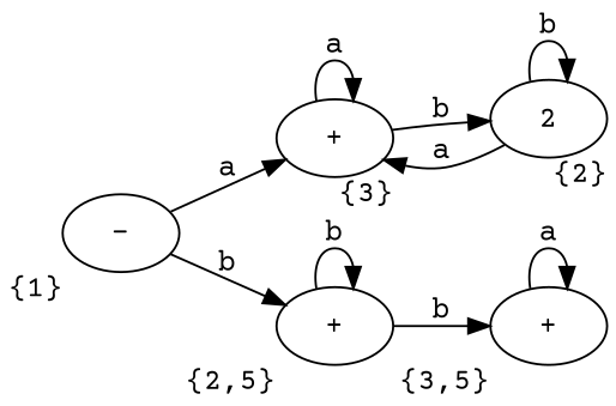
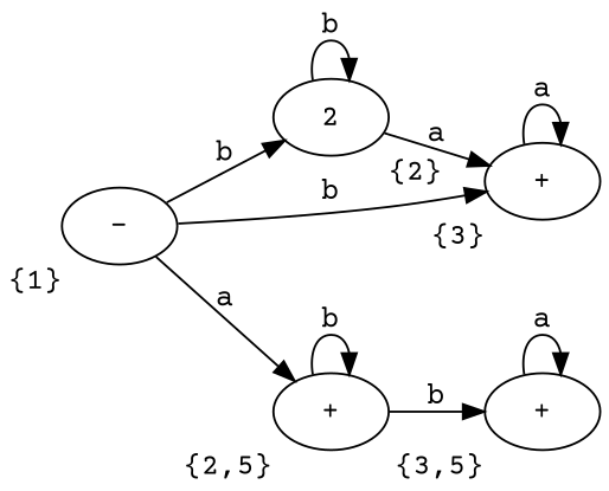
  digraph {
    fontname="Courier Prime"
    rankdir=LR
    node [fontname="Courier Prime"]
    edge [fontname="Courier Prime"]
    n1 [label="-" xlabel="{1}"]
    n2 [label="+" xlabel="{3}"]
    n3 [label="+" xlabel="{2,5}"]
    2 [xlabel="{2}"]
    n5 [label="+" xlabel="{3,5}"]
-   n1 -> n2 [label=a]
-   n1 -> n3 [label=b]
+   n1 -> n2 [label=b]
+   n1 -> n3 [label=a]
    n2 -> n2 [label=a]
-   n2 -> 2 [label=b]
+   n1 -> 2 [label=b]
    n3 -> n3 [label=b]
    n3 -> n5 [label=b]
    2 -> n2 [label=a]
    2 -> 2 [label=b]
    n5 -> n5 [label=a]
  }
